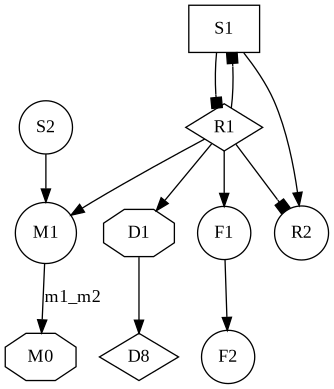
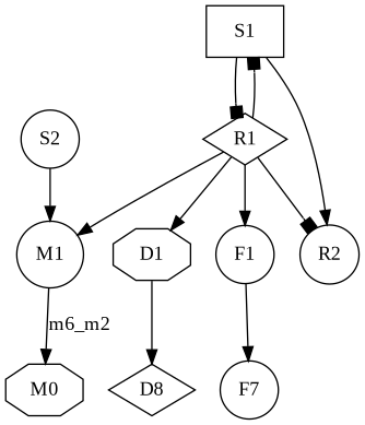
  strict digraph {
    fontname="Liberation Serif"
    node [fontname="Liberation Serif" shape=circle]
    edge [arrowhead=normal fontname="Liberation Serif"]
    S1 [shape=box]
    R1 [shape=diamond]
    S2
    M1
    n5 [label=M0 shape=octagon]
    D1 [shape=octagon]
    n7 [label=D8 shape=diamond]
    F1
-   F2
+   F2 [label=F7]
    R2
    subgraph sub_1 {
      n5
      subgraph sub_2 {
        S1
        R1
        S2
        M1
      }
    }
    subgraph sub_3 {
      F1
      F2
      subgraph sub_4 {
        D1
        n7
      }
    }
    S1 -> R1 [arrowhead=box]
    S1 -> R2
    R1 -> S1 [arrowhead=box]
    R1 -> M1
    R1 -> D1
    R1 -> F1
    R1 -> R2 [arrowhead=box]
    S2 -> M1
-   M1 -> n5 [label=m1_m2]
+   M1 -> n5 [label=m6_m2]
    D1 -> n7
    F1 -> F2
  }
